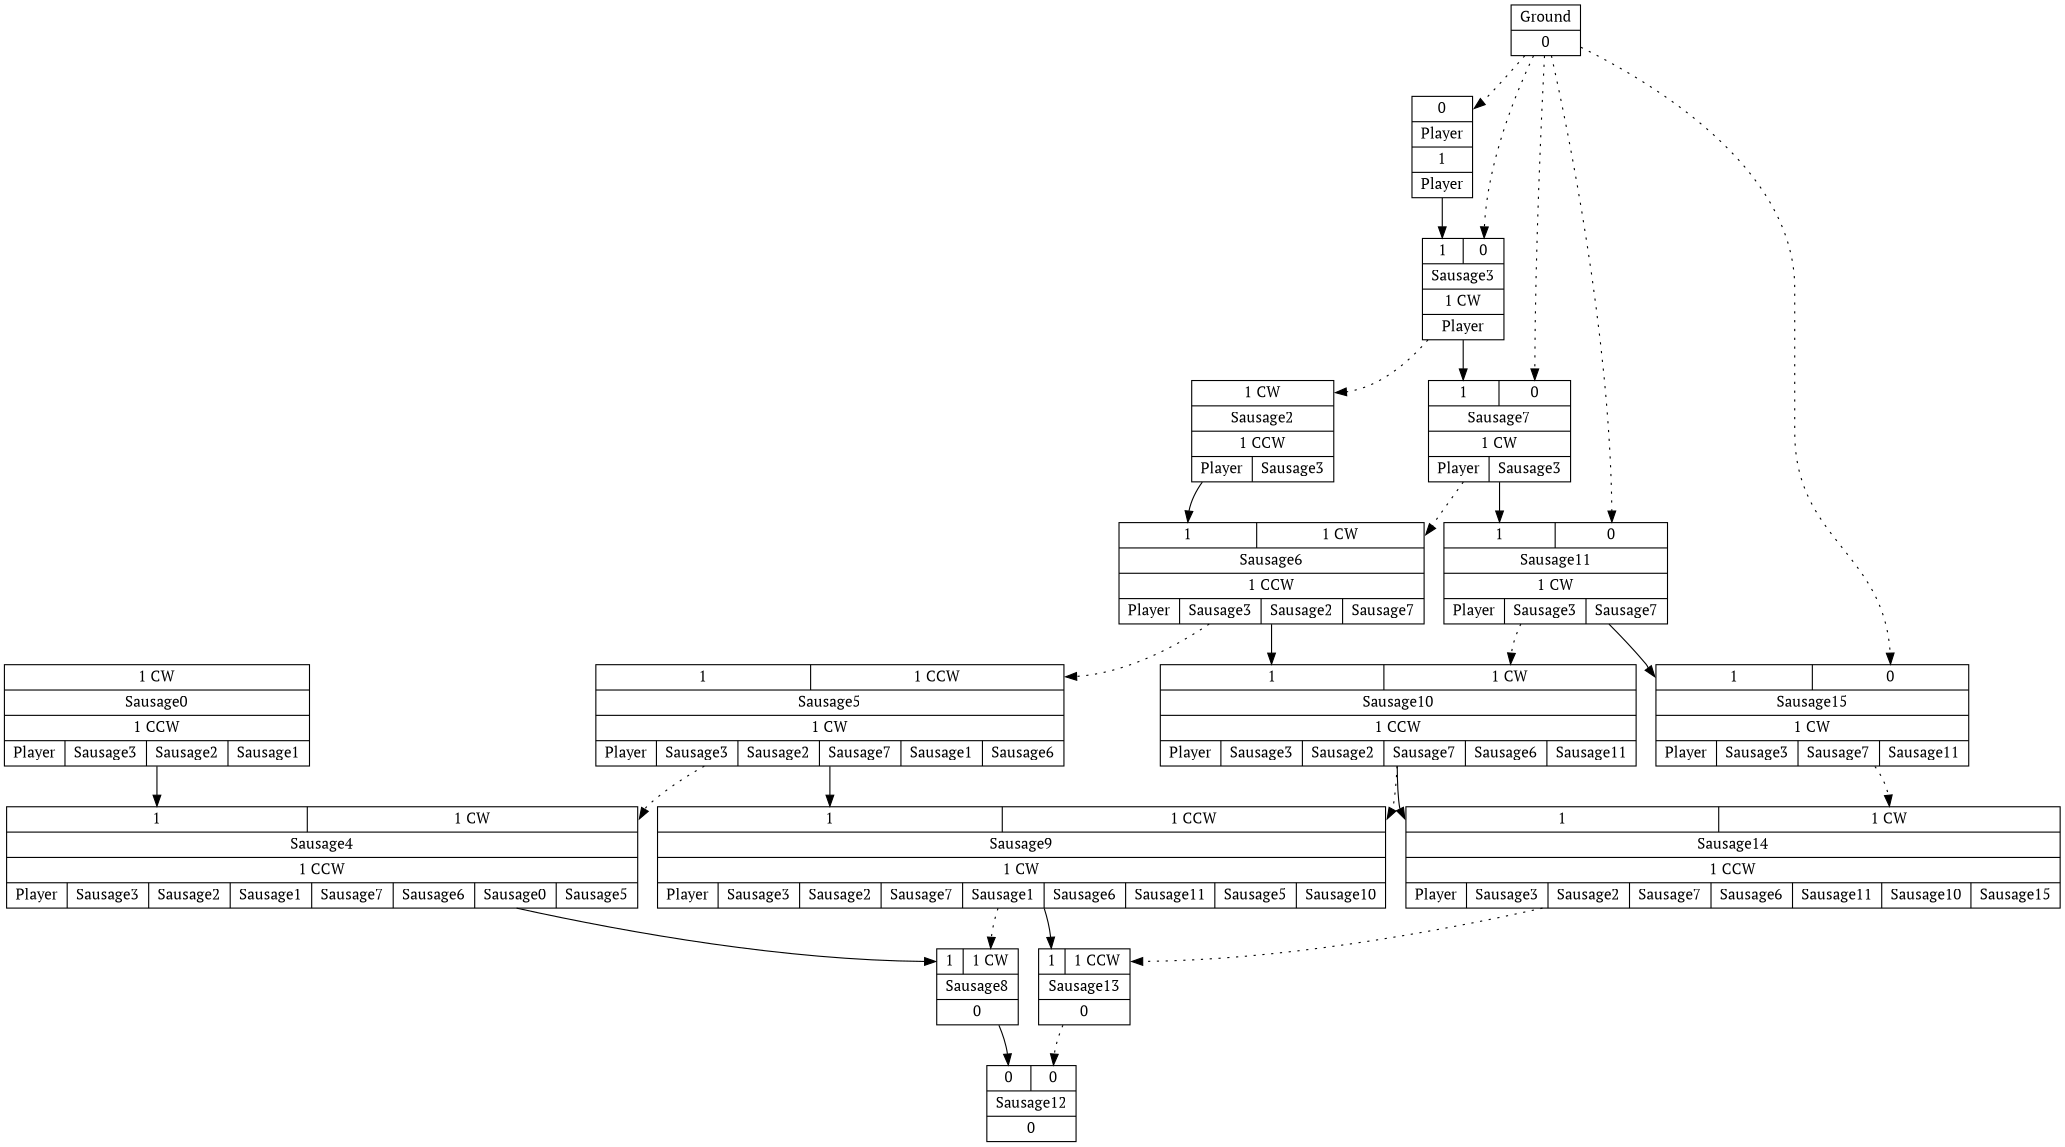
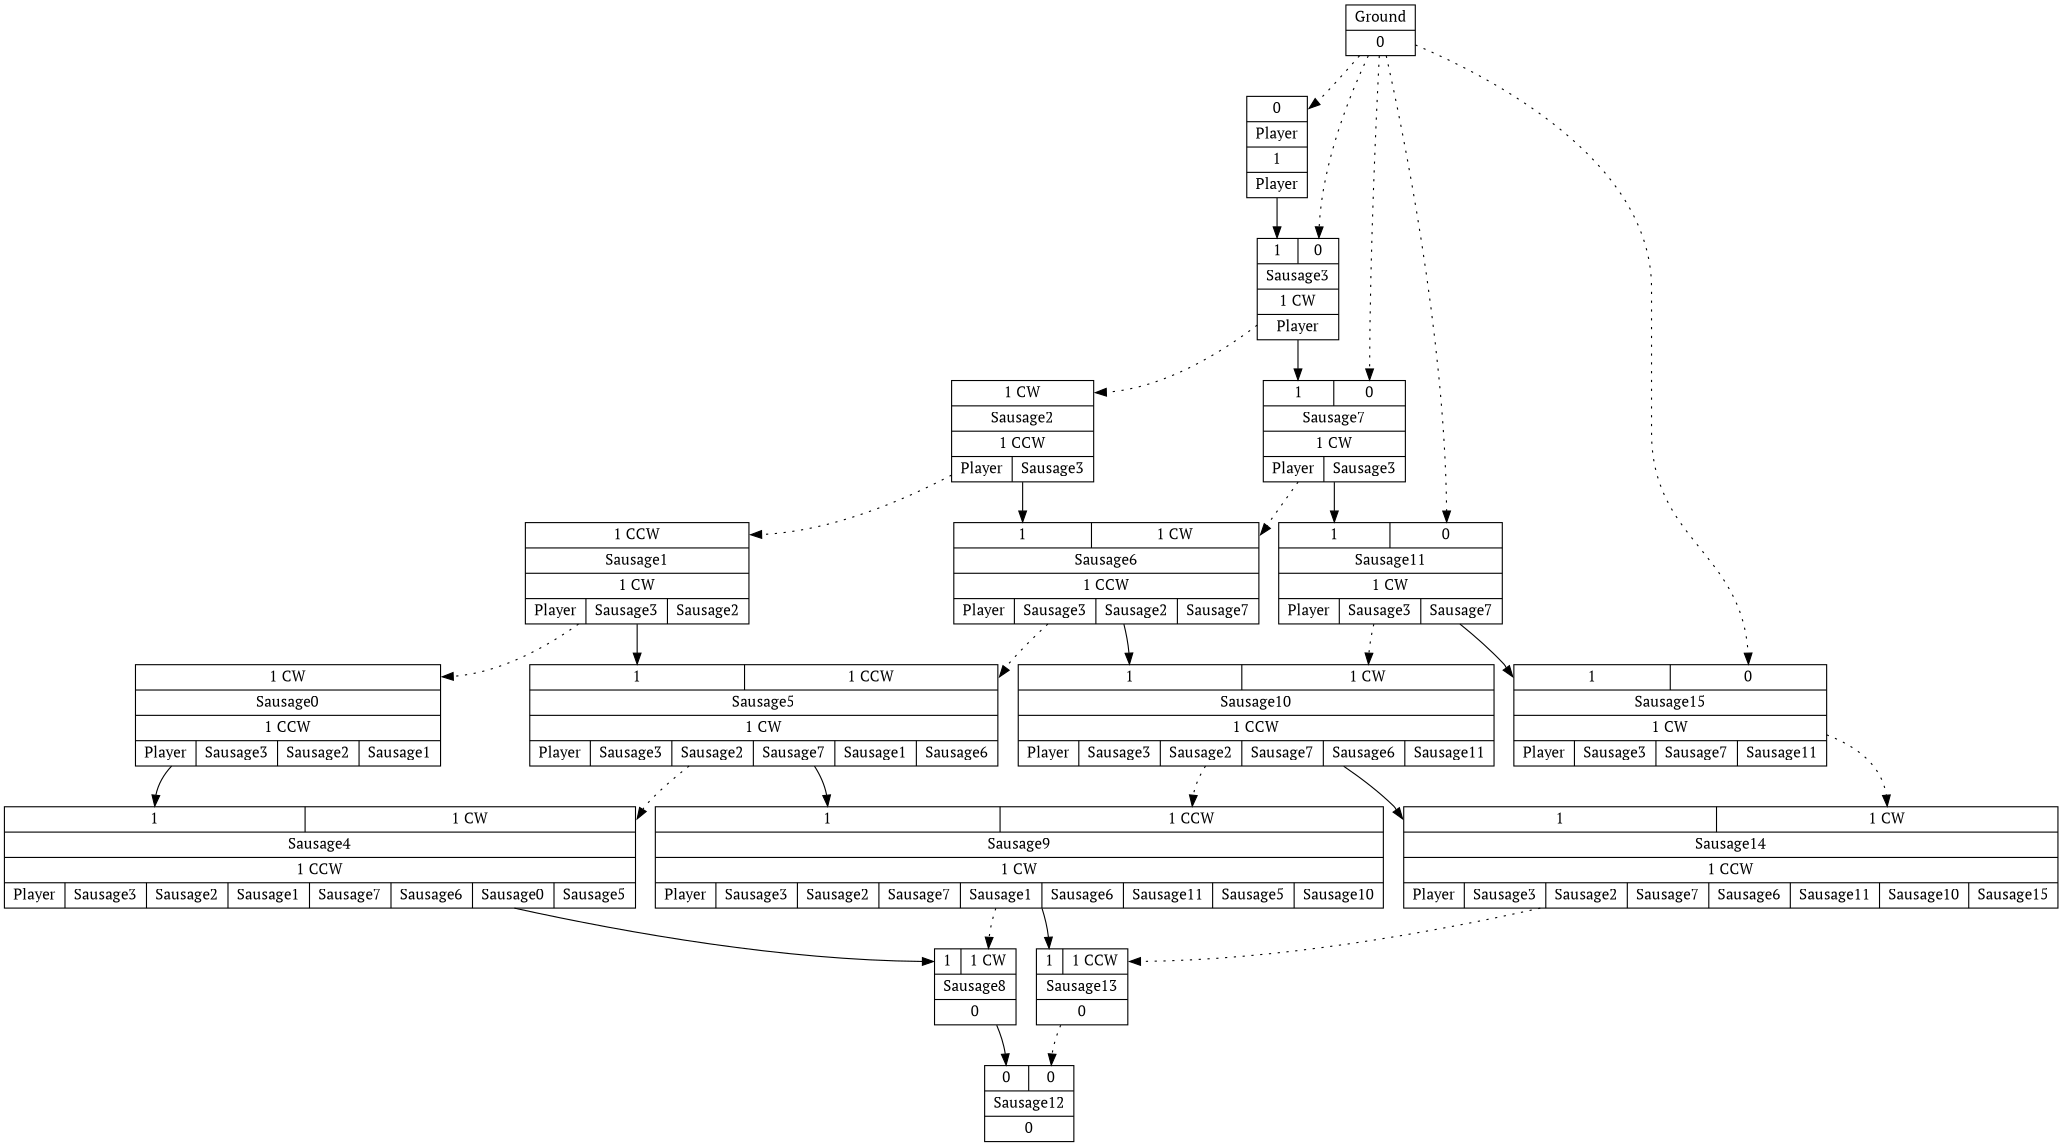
  digraph {
    fontname="PT Serif"
    node [shape=record fontname="PT Serif"]
    edge [headport=GroundP fontname="PT Serif" style=dotted]
    n1 [label="{{<GroundP>0}|{Player}|<PlayerOUT>1|{Player}}"]
    n2 [label="{{<Player>1|<GroundP>0}|{Sausage3}|<Sausage3OUT>1 CW|{Player}}"]
    n3 [label="{{Ground}|<GroundOUT>0}"]
    n4 [label="{{<Sausage3>1|<GroundP>0}|{Sausage7}|<Sausage7OUT>1 CW|{Player|Sausage3}}"]
    n5 [label="{{<Sausage7>1|<GroundP>0}|{Sausage11}|<Sausage11OUT>1 CW|{Player|Sausage3|Sausage7}}"]
    n6 [label="{{<Sausage11>1|<GroundP>0}|{Sausage15}|<Sausage15OUT>1 CW|{Player|Sausage3|Sausage7|Sausage11}}"]
    n7 [label="{{<Sausage3P>1 CW}|{Sausage2}|<Sausage2OUT>1 CCW|{Player|Sausage3}}"]
+   n8 [label="{{<Sausage2P>1 CCW}|{Sausage1}|<Sausage1OUT>1 CW|{Player|Sausage3|Sausage2}}"]
    n9 [label="{{<Sausage2>1|<Sausage7P>1 CW}|{Sausage6}|<Sausage6OUT>1 CCW|{Player|Sausage3|Sausage2|Sausage7}}"]
    n10 [label="{{<Sausage1P>1 CW}|{Sausage0}|<Sausage0OUT>1 CCW|{Player|Sausage3|Sausage2|Sausage1}}"]
    n11 [label="{{<Sausage1>1|<Sausage6P>1 CCW}|{Sausage5}|<Sausage5OUT>1 CW|{Player|Sausage3|Sausage2|Sausage7|Sausage1|Sausage6}}"]
    n12 [label="{{<Sausage6>1|<Sausage11P>1 CW}|{Sausage10}|<Sausage10OUT>1 CCW|{Player|Sausage3|Sausage2|Sausage7|Sausage6|Sausage11}}"]
    n13 [label="{{<Sausage0>1|<Sausage5P>1 CW}|{Sausage4}|<Sausage4OUT>1 CCW|{Player|Sausage3|Sausage2|Sausage1|Sausage7|Sausage6|Sausage0|Sausage5}}"]
    n14 [label="{{<Sausage5>1|<Sausage10P>1 CCW}|{Sausage9}|<Sausage9OUT>1 CW|{Player|Sausage3|Sausage2|Sausage7|Sausage1|Sausage6|Sausage11|Sausage5|Sausage10}}"]
    n15 [label="{{<Sausage10>1|<Sausage15P>1 CW}|{Sausage14}|<Sausage14OUT>1 CCW|{Player|Sausage3|Sausage2|Sausage7|Sausage6|Sausage11|Sausage10|Sausage15}}"]
    n16 [label="{{<Sausage4>1|<Sausage9P>1 CW}|{Sausage8}|<Sausage8OUT>0}"]
    n17 [label="{{<Sausage9>1|<Sausage14P>1 CCW}|{Sausage13}|<Sausage13OUT>0}"]
    n18 [label="{{<Sausage8>0|<Sausage13P>0}|{Sausage12}|<Sausage12OUT>0}"]
    n1 -> n2 [headport=Player style=""]
    n2 -> n4 [headport=Sausage3 style=""]
    n2 -> n7 [headport=Sausage3P]
    n3 -> n1
    n3 -> n2
    n3 -> n4
    n3 -> n5
    n3 -> n6
    n4 -> n5 [headport=Sausage7 style=""]
    n4 -> n9 [headport=Sausage7P]
    n5 -> n6 [headport=Sausage11 style=""]
    n5 -> n12 [headport=Sausage11P]
    n6 -> n15 [headport=Sausage15P]
+   n7 -> n8 [headport=Sausage2P]
    n7 -> n9 [headport=Sausage2 style=""]
+   n8 -> n10 [headport=Sausage1P]
+   n8 -> n11 [headport=Sausage1 style=""]
    n9 -> n11 [headport=Sausage6P]
    n9 -> n12 [headport=Sausage6 style=""]
    n10 -> n13 [headport=Sausage0 style=""]
    n11 -> n13 [headport=Sausage5P]
    n11 -> n14 [headport=Sausage5 style=""]
    n12 -> n14 [headport=Sausage10P]
    n12 -> n15 [headport=Sausage10 style=""]
    n13 -> n16 [headport=Sausage4 style=""]
    n14 -> n16 [headport=Sausage9P]
    n14 -> n17 [headport=Sausage9 style=""]
    n15 -> n17 [headport=Sausage14P]
    n16 -> n18 [headport=Sausage8 style=""]
    n17 -> n18 [headport=Sausage13P]
  }
